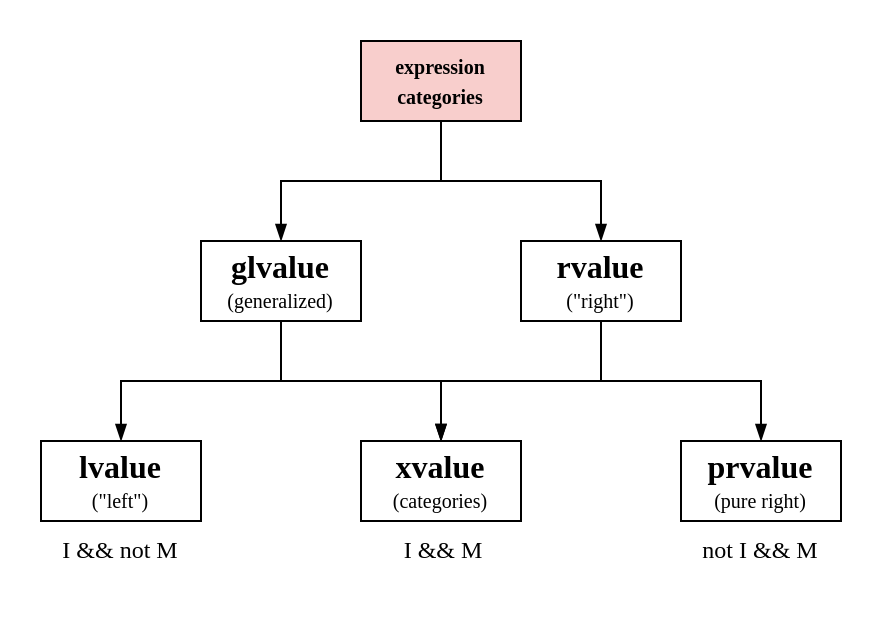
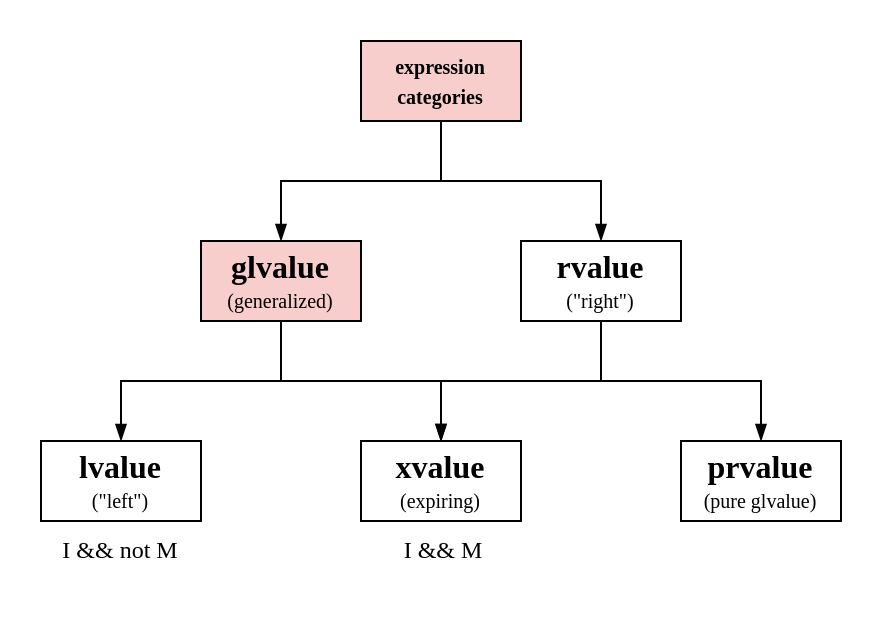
  <mxCell id="0" />
  <mxCell id="1" parent="0" />
- <mxCell id="2" value="&lt;font style=&quot;&quot; face=&quot;Verdana&quot;&gt;&lt;span style=&quot;font-size: 16px; font-weight: bold;&quot;&gt;prvalue&lt;/span&gt;&lt;br&gt;&lt;font style=&quot;font-size: 10px;&quot;&gt;(pure right)&lt;/font&gt;&lt;br&gt;&lt;/font&gt;" style="rounded=0;whiteSpace=wrap;html=1;" parent="1" vertex="1"><mxGeometry x="340" y="220" width="80" height="40" as="geometry" /></mxCell>
- <mxCell id="3" value="&lt;font style=&quot;&quot; face=&quot;Verdana&quot;&gt;&lt;span style=&quot;font-size: 16px; font-weight: bold;&quot;&gt;xvalue&lt;/span&gt;&lt;br&gt;&lt;font style=&quot;font-size: 10px;&quot;&gt;(categories)&lt;/font&gt;&lt;br&gt;&lt;/font&gt;" style="rounded=0;whiteSpace=wrap;html=1;" parent="1" vertex="1"><mxGeometry x="180" y="220" width="80" height="40" as="geometry" /></mxCell>
- <mxCell id="4" value="&lt;font style=&quot;&quot; face=&quot;Verdana&quot;&gt;&lt;span style=&quot;font-size: 16px; font-weight: bold;&quot;&gt;glvalue&lt;/span&gt;&lt;br&gt;&lt;font style=&quot;font-size: 10px;&quot;&gt;(generalized)&lt;/font&gt;&lt;br&gt;&lt;/font&gt;" style="rounded=0;whiteSpace=wrap;html=1;" parent="1" vertex="1"><mxGeometry x="100" y="120" width="80" height="40" as="geometry" /></mxCell>
+ <mxCell id="2" value="&lt;font style=&quot;&quot; face=&quot;Verdana&quot;&gt;&lt;span style=&quot;font-size: 16px; font-weight: bold;&quot;&gt;prvalue&lt;/span&gt;&lt;br&gt;&lt;font style=&quot;font-size: 10px;&quot;&gt;(pure glvalue)&lt;/font&gt;&lt;br&gt;&lt;/font&gt;" style="rounded=0;whiteSpace=wrap;html=1;" parent="1" vertex="1"><mxGeometry x="340" y="220" width="80" height="40" as="geometry" /></mxCell>
+ <mxCell id="3" value="&lt;font style=&quot;&quot; face=&quot;Verdana&quot;&gt;&lt;span style=&quot;font-size: 16px; font-weight: bold;&quot;&gt;xvalue&lt;/span&gt;&lt;br&gt;&lt;font style=&quot;font-size: 10px;&quot;&gt;(expiring)&lt;/font&gt;&lt;br&gt;&lt;/font&gt;" style="rounded=0;whiteSpace=wrap;html=1;" parent="1" vertex="1"><mxGeometry x="180" y="220" width="80" height="40" as="geometry" /></mxCell>
+ <mxCell id="4" value="&lt;font style=&quot;&quot; face=&quot;Verdana&quot;&gt;&lt;span style=&quot;font-size: 16px; font-weight: bold;&quot;&gt;glvalue&lt;/span&gt;&lt;br&gt;&lt;font style=&quot;font-size: 10px;&quot;&gt;(generalized)&lt;/font&gt;&lt;br&gt;&lt;/font&gt;" style="rounded=0;whiteSpace=wrap;html=1;fillColor=#f8cecc;" parent="1" vertex="1"><mxGeometry x="100" y="120" width="80" height="40" as="geometry" /></mxCell>
  <mxCell id="5" value="&lt;font style=&quot;&quot; face=&quot;Verdana&quot;&gt;&lt;span style=&quot;font-size: 16px; font-weight: bold;&quot;&gt;rvalue&lt;/span&gt;&lt;br&gt;&lt;font style=&quot;font-size: 10px;&quot;&gt;(&quot;right&quot;)&lt;/font&gt;&lt;br&gt;&lt;/font&gt;" style="rounded=0;whiteSpace=wrap;html=1;" parent="1" vertex="1"><mxGeometry x="260" y="120" width="80" height="40" as="geometry" /></mxCell>
  <mxCell id="6" value="&lt;font style=&quot;&quot; face=&quot;Verdana&quot;&gt;&lt;span style=&quot;font-size: 16px; font-weight: bold;&quot;&gt;lvalue&lt;/span&gt;&lt;br&gt;&lt;font style=&quot;font-size: 10px;&quot;&gt;(&quot;left&quot;)&lt;/font&gt;&lt;br&gt;&lt;/font&gt;" style="rounded=0;whiteSpace=wrap;html=1;" parent="1" vertex="1"><mxGeometry x="20" y="220" width="80" height="40" as="geometry" /></mxCell>
  <mxCell id="7" value="&lt;font size=&quot;1&quot; face=&quot;Verdana&quot;&gt;&lt;span style=&quot;font-size: 12px;&quot;&gt;I &amp;amp;&amp;amp; not M&lt;/span&gt;&lt;/font&gt;" style="text;html=1;strokeColor=none;fillColor=none;align=center;verticalAlign=middle;whiteSpace=wrap;rounded=0;" parent="1" vertex="1"><mxGeometry x="20" y="260" width="80" height="30" as="geometry" /></mxCell>
- <mxCell id="8" value="&lt;font size=&quot;1&quot; face=&quot;Verdana&quot;&gt;&lt;span style=&quot;font-size: 12px;&quot;&gt;not I &amp;amp;&amp;amp; M&lt;/span&gt;&lt;/font&gt;" style="text;html=1;strokeColor=none;fillColor=none;align=center;verticalAlign=middle;whiteSpace=wrap;rounded=0;" parent="1" vertex="1"><mxGeometry x="340" y="260" width="80" height="30" as="geometry" /></mxCell>
  <mxCell id="9" value="&lt;font size=&quot;1&quot; face=&quot;Verdana&quot;&gt;&lt;b style=&quot;&quot;&gt;expression&lt;/b&gt;&lt;/font&gt;&lt;div&gt;&lt;font size=&quot;1&quot; face=&quot;Verdana&quot;&gt;&lt;b style=&quot;&quot;&gt;categories&lt;br&gt;&lt;/b&gt;&lt;/font&gt;&lt;/div&gt;" style="rounded=0;whiteSpace=wrap;html=1;fillColor=#f8cecc;" parent="1" vertex="1"><mxGeometry x="180" y="20" width="80" height="40" as="geometry" /></mxCell>
  <mxCell id="10" value="" style="endArrow=blockThin;html=1;rounded=0;entryX=0.5;entryY=0;entryDx=0;entryDy=0;endFill=1;" parent="1" target="5" edge="1"><mxGeometry width="50" height="50" relative="1" as="geometry"><mxPoint x="220" y="90" as="sourcePoint" /><mxPoint x="360" y="0" as="targetPoint" /><Array as="points"><mxPoint x="300" y="90" /></Array></mxGeometry></mxCell>
  <mxCell id="11" value="&lt;font size=&quot;1&quot; face=&quot;Verdana&quot;&gt;&lt;span style=&quot;font-size: 12px;&quot;&gt;&amp;nbsp;I &amp;amp;&amp;amp; M&lt;/span&gt;&lt;/font&gt;" style="text;html=1;strokeColor=none;fillColor=none;align=center;verticalAlign=middle;whiteSpace=wrap;rounded=0;" parent="1" vertex="1"><mxGeometry x="180" y="260" width="80" height="30" as="geometry" /></mxCell>
  <mxCell id="12" value="" style="endArrow=blockThin;html=1;rounded=0;entryX=0.5;entryY=0;entryDx=0;entryDy=0;endFill=1;exitX=0.5;exitY=1;exitDx=0;exitDy=0;" edge="1" parent="1" source="9" target="4"><mxGeometry width="50" height="50" relative="1" as="geometry"><mxPoint x="230" y="100" as="sourcePoint" /><mxPoint x="310" y="130" as="targetPoint" /><Array as="points"><mxPoint x="220" y="90" /><mxPoint x="140" y="90" /></Array></mxGeometry></mxCell>
  <mxCell id="13" value="" style="endArrow=blockThin;html=1;rounded=0;entryX=0.5;entryY=0;entryDx=0;entryDy=0;endFill=1;exitX=0.5;exitY=1;exitDx=0;exitDy=0;" edge="1" parent="1"><mxGeometry width="50" height="50" relative="1" as="geometry"><mxPoint x="140" y="160" as="sourcePoint" /><mxPoint x="60" y="220" as="targetPoint" /><Array as="points"><mxPoint x="140" y="190" /><mxPoint x="60" y="190" /></Array></mxGeometry></mxCell>
  <mxCell id="14" value="" style="endArrow=blockThin;html=1;rounded=0;entryX=0.5;entryY=0;entryDx=0;entryDy=0;endFill=1;exitX=0.5;exitY=1;exitDx=0;exitDy=0;" edge="1" parent="1"><mxGeometry width="50" height="50" relative="1" as="geometry"><mxPoint x="300" y="160" as="sourcePoint" /><mxPoint x="220" y="220" as="targetPoint" /><Array as="points"><mxPoint x="300" y="190" /><mxPoint x="220" y="190" /></Array></mxGeometry></mxCell>
  <mxCell id="15" value="" style="endArrow=blockThin;html=1;rounded=0;entryX=0.5;entryY=0;entryDx=0;entryDy=0;endFill=1;" edge="1" parent="1"><mxGeometry width="50" height="50" relative="1" as="geometry"><mxPoint x="300" y="190" as="sourcePoint" /><mxPoint x="380" y="220" as="targetPoint" /><Array as="points"><mxPoint x="380" y="190" /></Array></mxGeometry></mxCell>
  <mxCell id="16" value="" style="endArrow=blockThin;html=1;rounded=0;entryX=0.5;entryY=0;entryDx=0;entryDy=0;endFill=1;" edge="1" parent="1"><mxGeometry width="50" height="50" relative="1" as="geometry"><mxPoint x="140" y="190" as="sourcePoint" /><mxPoint x="220" y="220" as="targetPoint" /><Array as="points"><mxPoint x="220" y="190" /></Array></mxGeometry></mxCell>
